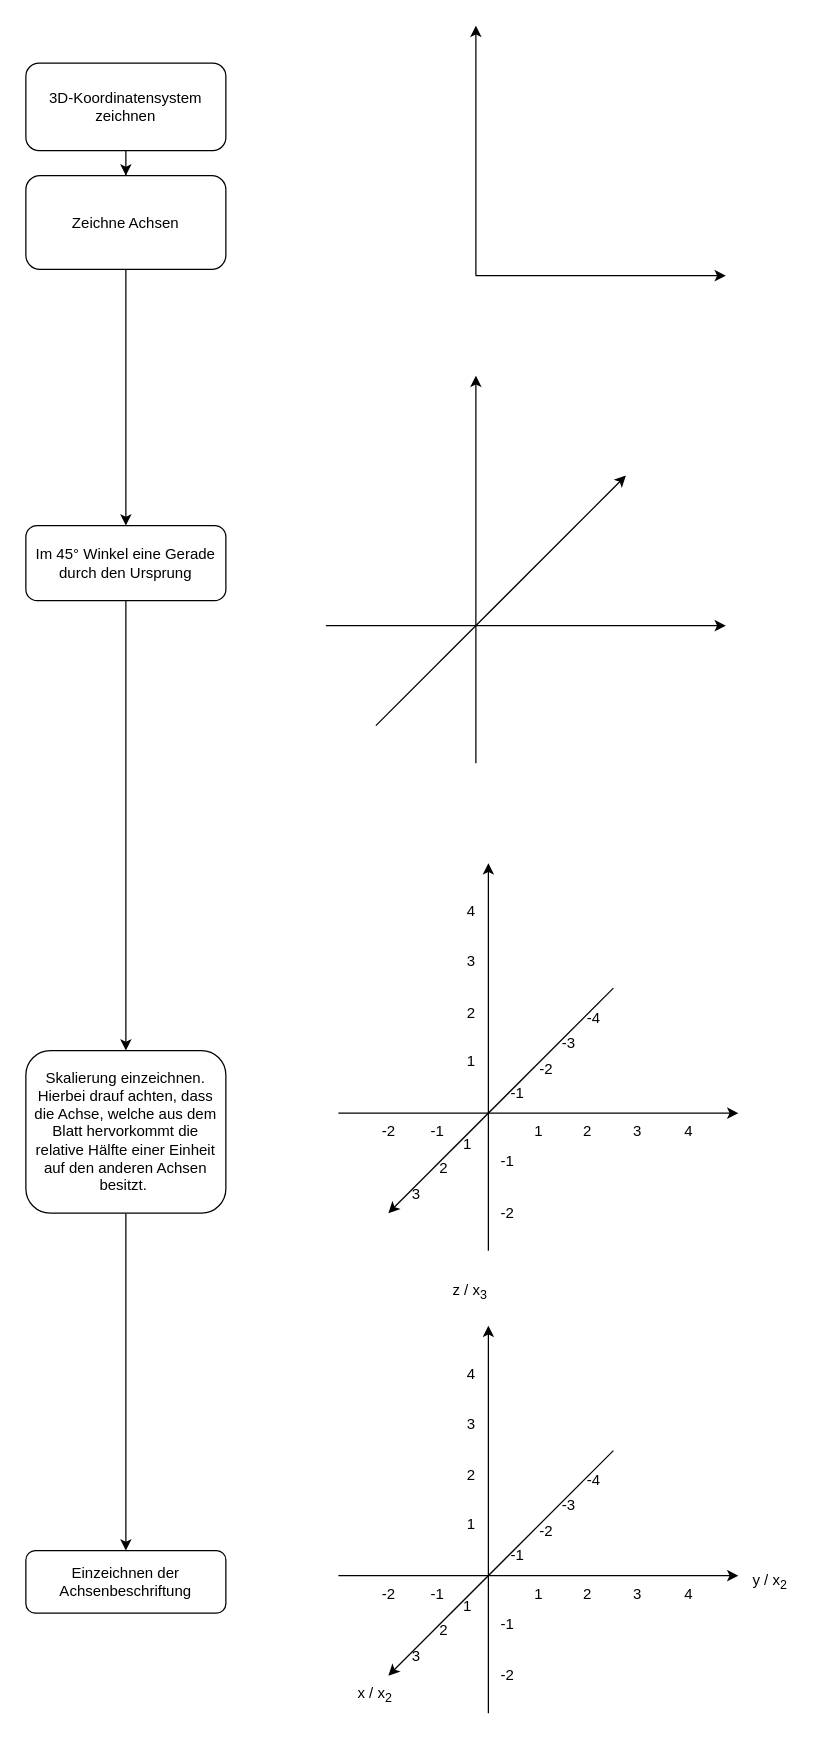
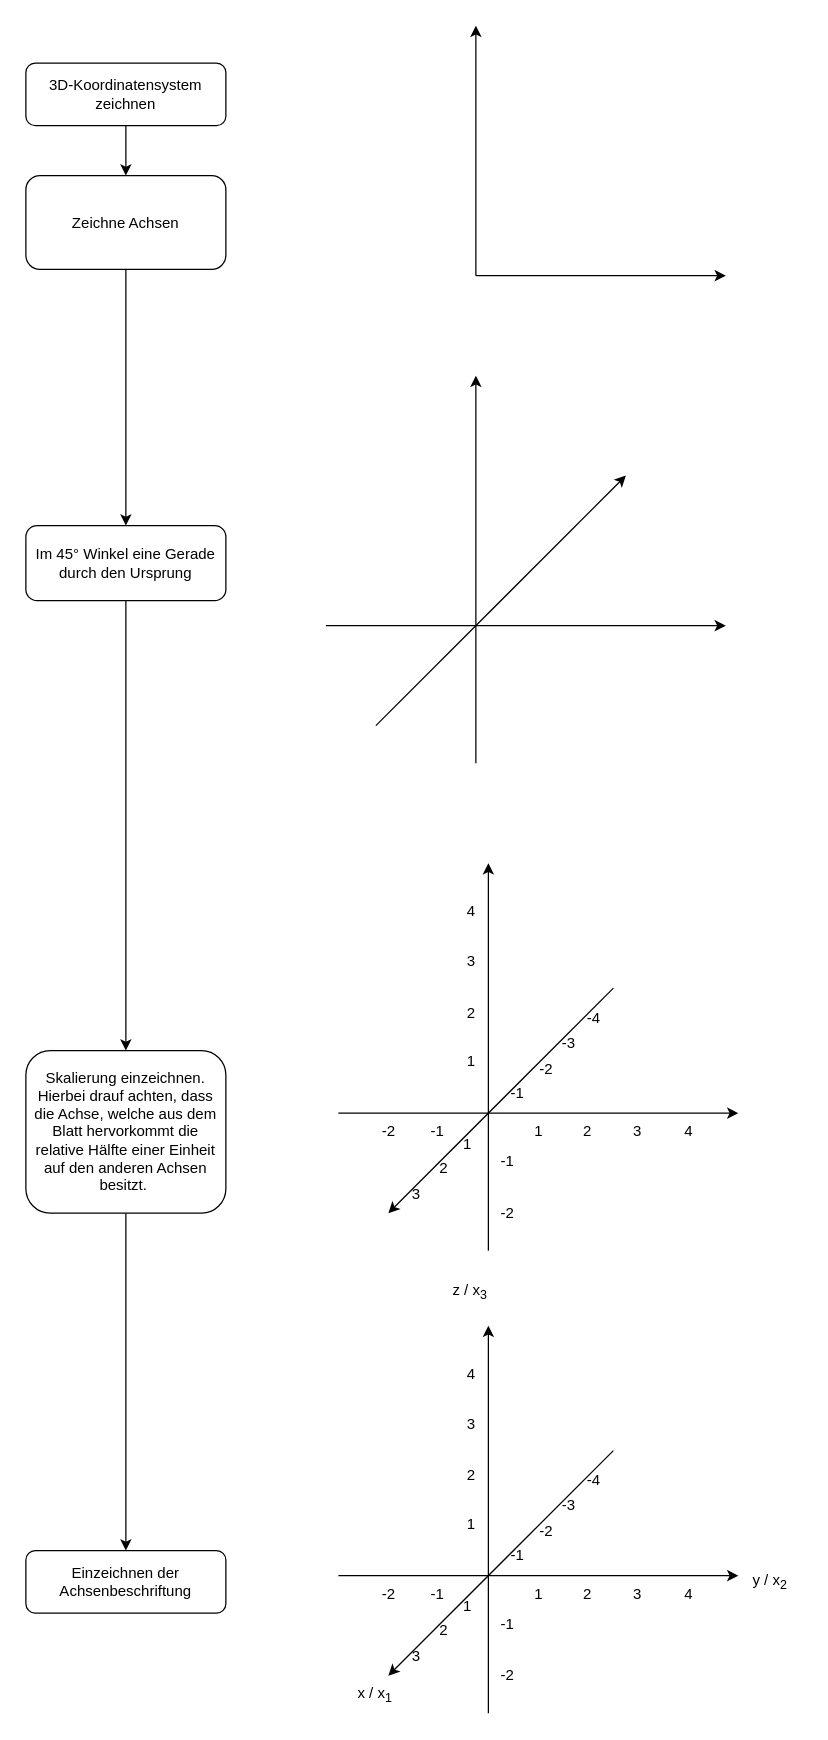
  <mxCell id="0" />
  <mxCell id="1" parent="0" />
  <mxCell id="2" value="" style="edgeStyle=orthogonalEdgeStyle;rounded=0;orthogonalLoop=1;jettySize=auto;html=1;" edge="1" parent="1" source="3" target="5"><mxGeometry relative="1" as="geometry" /></mxCell>
- <mxCell id="3" value="3D-Koordinatensystem zeichnen" style="rounded=1;whiteSpace=wrap;html=1;fontSize=12;glass=0;strokeWidth=1;shadow=0;" parent="1" vertex="1"><mxGeometry x="20" y="50" width="160" height="70" as="geometry" /></mxCell>
+ <mxCell id="3" value="3D-Koordinatensystem zeichnen" style="rounded=1;whiteSpace=wrap;html=1;fontSize=12;glass=0;strokeWidth=1;shadow=0;" parent="1" vertex="1"><mxGeometry x="20" y="50" width="160" height="50" as="geometry" /></mxCell>
  <mxCell id="4" style="edgeStyle=orthogonalEdgeStyle;rounded=0;orthogonalLoop=1;jettySize=auto;html=1;" edge="1" parent="1" source="5" target="7"><mxGeometry relative="1" as="geometry" /></mxCell>
  <mxCell id="5" value="Zeichne Achsen" style="rounded=1;whiteSpace=wrap;html=1;fontSize=12;glass=0;strokeWidth=1;shadow=0;" parent="1" vertex="1"><mxGeometry x="20" y="140" width="160" height="75" as="geometry" /></mxCell>
  <mxCell id="6" style="edgeStyle=orthogonalEdgeStyle;rounded=0;orthogonalLoop=1;jettySize=auto;html=1;" edge="1" parent="1" source="7" target="37"><mxGeometry relative="1" as="geometry" /></mxCell>
  <mxCell id="7" value="Im 45° Winkel eine Gerade durch den Ursprung" style="rounded=1;whiteSpace=wrap;html=1;" vertex="1" parent="1"><mxGeometry x="20" y="420" width="160" height="60" as="geometry" /></mxCell>
  <mxCell id="8" value="" style="endArrow=classic;html=1;rounded=0;" edge="1" parent="1"><mxGeometry width="50" height="50" relative="1" as="geometry"><mxPoint x="380" y="220" as="sourcePoint" /><mxPoint x="380" y="20" as="targetPoint" /></mxGeometry></mxCell>
  <mxCell id="9" value="" style="endArrow=classic;html=1;rounded=0;" edge="1" parent="1"><mxGeometry width="50" height="50" relative="1" as="geometry"><mxPoint x="380" y="220" as="sourcePoint" /><mxPoint x="580" y="220" as="targetPoint" /></mxGeometry></mxCell>
  <mxCell id="10" value="" style="group" vertex="1" connectable="0" parent="1"><mxGeometry x="270" y="690" width="320" height="310" as="geometry" /></mxCell>
  <mxCell id="11" value="" style="endArrow=classic;html=1;rounded=0;" edge="1" parent="10"><mxGeometry width="50" height="50" relative="1" as="geometry"><mxPoint x="120" y="310" as="sourcePoint" /><mxPoint x="120" as="targetPoint" /></mxGeometry></mxCell>
  <mxCell id="12" value="" style="endArrow=classic;html=1;rounded=0;" edge="1" parent="10"><mxGeometry width="50" height="50" relative="1" as="geometry"><mxPoint y="200" as="sourcePoint" /><mxPoint x="320" y="200" as="targetPoint" /></mxGeometry></mxCell>
  <mxCell id="13" value="" style="endArrow=none;html=1;rounded=0;startArrow=classic;startFill=1;endFill=0;" edge="1" parent="10"><mxGeometry width="50" height="50" relative="1" as="geometry"><mxPoint x="40" y="280" as="sourcePoint" /><mxPoint x="220" y="100" as="targetPoint" /></mxGeometry></mxCell>
  <mxCell id="14" value="1" style="text;html=1;align=center;verticalAlign=middle;whiteSpace=wrap;rounded=0;" vertex="1" parent="10"><mxGeometry x="100" y="144" width="13" height="30" as="geometry" /></mxCell>
  <mxCell id="15" value="2" style="text;html=1;align=center;verticalAlign=middle;whiteSpace=wrap;rounded=0;" vertex="1" parent="10"><mxGeometry x="100" y="105" width="13" height="30" as="geometry" /></mxCell>
  <mxCell id="16" value="3" style="text;html=1;align=center;verticalAlign=middle;whiteSpace=wrap;rounded=0;" vertex="1" parent="10"><mxGeometry x="100" y="64" width="13" height="30" as="geometry" /></mxCell>
  <mxCell id="17" value="4" style="text;html=1;align=center;verticalAlign=middle;whiteSpace=wrap;rounded=0;" vertex="1" parent="10"><mxGeometry x="100" y="24" width="13" height="30" as="geometry" /></mxCell>
  <mxCell id="18" value="1" style="text;html=1;align=center;verticalAlign=middle;whiteSpace=wrap;rounded=0;" vertex="1" parent="10"><mxGeometry x="154" y="200" width="13" height="30" as="geometry" /></mxCell>
  <mxCell id="19" value="2" style="text;html=1;align=center;verticalAlign=middle;whiteSpace=wrap;rounded=0;" vertex="1" parent="10"><mxGeometry x="193" y="200" width="13" height="30" as="geometry" /></mxCell>
  <mxCell id="20" value="3" style="text;html=1;align=center;verticalAlign=middle;whiteSpace=wrap;rounded=0;" vertex="1" parent="10"><mxGeometry x="233" y="200" width="13" height="30" as="geometry" /></mxCell>
  <mxCell id="21" value="4" style="text;html=1;align=center;verticalAlign=middle;whiteSpace=wrap;rounded=0;" vertex="1" parent="10"><mxGeometry x="274" y="200" width="13" height="30" as="geometry" /></mxCell>
  <mxCell id="22" value="-1" style="text;html=1;align=center;verticalAlign=middle;whiteSpace=wrap;rounded=0;" vertex="1" parent="10"><mxGeometry x="73" y="200" width="13" height="30" as="geometry" /></mxCell>
  <mxCell id="23" value="-2" style="text;html=1;align=center;verticalAlign=middle;whiteSpace=wrap;rounded=0;" vertex="1" parent="10"><mxGeometry x="34" y="200" width="13" height="30" as="geometry" /></mxCell>
  <mxCell id="24" value="-1" style="text;html=1;align=center;verticalAlign=middle;whiteSpace=wrap;rounded=0;" vertex="1" parent="10"><mxGeometry x="129" y="224" width="13" height="30" as="geometry" /></mxCell>
  <mxCell id="25" value="-2" style="text;html=1;align=center;verticalAlign=middle;whiteSpace=wrap;rounded=0;" vertex="1" parent="10"><mxGeometry x="129" y="265" width="13" height="30" as="geometry" /></mxCell>
  <mxCell id="26" value="-1" style="text;html=1;align=center;verticalAlign=middle;whiteSpace=wrap;rounded=0;" vertex="1" parent="10"><mxGeometry x="137" y="169" width="13" height="30" as="geometry" /></mxCell>
  <mxCell id="27" value="-2" style="text;html=1;align=center;verticalAlign=middle;whiteSpace=wrap;rounded=0;" vertex="1" parent="10"><mxGeometry x="160" y="150" width="13" height="30" as="geometry" /></mxCell>
  <mxCell id="28" value="-3" style="text;html=1;align=center;verticalAlign=middle;whiteSpace=wrap;rounded=0;" vertex="1" parent="10"><mxGeometry x="178" y="129" width="13" height="30" as="geometry" /></mxCell>
  <mxCell id="29" value="-4" style="text;html=1;align=center;verticalAlign=middle;whiteSpace=wrap;rounded=0;" vertex="1" parent="10"><mxGeometry x="198" y="109" width="13" height="30" as="geometry" /></mxCell>
  <mxCell id="30" value="1" style="text;html=1;align=center;verticalAlign=middle;whiteSpace=wrap;rounded=0;" vertex="1" parent="10"><mxGeometry x="97" y="210" width="13" height="30" as="geometry" /></mxCell>
  <mxCell id="31" value="2" style="text;html=1;align=center;verticalAlign=middle;whiteSpace=wrap;rounded=0;" vertex="1" parent="10"><mxGeometry x="78" y="229" width="13" height="30" as="geometry" /></mxCell>
  <mxCell id="32" value="3" style="text;html=1;align=center;verticalAlign=middle;whiteSpace=wrap;rounded=0;" vertex="1" parent="10"><mxGeometry x="56" y="250" width="13" height="30" as="geometry" /></mxCell>
  <mxCell id="33" value="" style="endArrow=classic;html=1;rounded=0;" edge="1" parent="1"><mxGeometry width="50" height="50" relative="1" as="geometry"><mxPoint x="380" y="610" as="sourcePoint" /><mxPoint x="380" y="300" as="targetPoint" /></mxGeometry></mxCell>
  <mxCell id="34" value="" style="endArrow=classic;html=1;rounded=0;" edge="1" parent="1"><mxGeometry width="50" height="50" relative="1" as="geometry"><mxPoint x="260" y="500" as="sourcePoint" /><mxPoint x="580" y="500" as="targetPoint" /></mxGeometry></mxCell>
  <mxCell id="35" value="" style="endArrow=classic;html=1;rounded=0;" edge="1" parent="1"><mxGeometry width="50" height="50" relative="1" as="geometry"><mxPoint x="300" y="580" as="sourcePoint" /><mxPoint x="500" y="380" as="targetPoint" /></mxGeometry></mxCell>
  <mxCell id="36" style="edgeStyle=orthogonalEdgeStyle;rounded=0;orthogonalLoop=1;jettySize=auto;html=1;" edge="1" parent="1" source="37" target="62"><mxGeometry relative="1" as="geometry" /></mxCell>
  <mxCell id="37" value="Skalierung einzeichnen. Hierbei drauf achten, dass die Achse, welche aus dem Blatt hervorkommt die relative Hälfte einer Einheit auf den anderen Achsen besitzt.&amp;nbsp;" style="rounded=1;whiteSpace=wrap;html=1;" vertex="1" parent="1"><mxGeometry x="20" y="840" width="160" height="130" as="geometry" /></mxCell>
  <mxCell id="38" value="" style="group" vertex="1" connectable="0" parent="1"><mxGeometry x="270" y="1060" width="320" height="310" as="geometry" /></mxCell>
  <mxCell id="39" value="" style="endArrow=classic;html=1;rounded=0;" edge="1" parent="38"><mxGeometry width="50" height="50" relative="1" as="geometry"><mxPoint x="120" y="310" as="sourcePoint" /><mxPoint x="120" as="targetPoint" /></mxGeometry></mxCell>
  <mxCell id="40" value="" style="endArrow=classic;html=1;rounded=0;" edge="1" parent="38"><mxGeometry width="50" height="50" relative="1" as="geometry"><mxPoint y="200" as="sourcePoint" /><mxPoint x="320" y="200" as="targetPoint" /></mxGeometry></mxCell>
  <mxCell id="41" value="" style="endArrow=none;html=1;rounded=0;startArrow=classic;startFill=1;endFill=0;" edge="1" parent="38"><mxGeometry width="50" height="50" relative="1" as="geometry"><mxPoint x="40" y="280" as="sourcePoint" /><mxPoint x="220" y="100" as="targetPoint" /></mxGeometry></mxCell>
  <mxCell id="42" value="1" style="text;html=1;align=center;verticalAlign=middle;whiteSpace=wrap;rounded=0;" vertex="1" parent="38"><mxGeometry x="100" y="144" width="13" height="30" as="geometry" /></mxCell>
  <mxCell id="43" value="2" style="text;html=1;align=center;verticalAlign=middle;whiteSpace=wrap;rounded=0;" vertex="1" parent="38"><mxGeometry x="100" y="105" width="13" height="30" as="geometry" /></mxCell>
  <mxCell id="44" value="3" style="text;html=1;align=center;verticalAlign=middle;whiteSpace=wrap;rounded=0;" vertex="1" parent="38"><mxGeometry x="100" y="64" width="13" height="30" as="geometry" /></mxCell>
  <mxCell id="45" value="4" style="text;html=1;align=center;verticalAlign=middle;whiteSpace=wrap;rounded=0;" vertex="1" parent="38"><mxGeometry x="100" y="24" width="13" height="30" as="geometry" /></mxCell>
  <mxCell id="46" value="1" style="text;html=1;align=center;verticalAlign=middle;whiteSpace=wrap;rounded=0;" vertex="1" parent="38"><mxGeometry x="154" y="200" width="13" height="30" as="geometry" /></mxCell>
  <mxCell id="47" value="2" style="text;html=1;align=center;verticalAlign=middle;whiteSpace=wrap;rounded=0;" vertex="1" parent="38"><mxGeometry x="193" y="200" width="13" height="30" as="geometry" /></mxCell>
  <mxCell id="48" value="3" style="text;html=1;align=center;verticalAlign=middle;whiteSpace=wrap;rounded=0;" vertex="1" parent="38"><mxGeometry x="233" y="200" width="13" height="30" as="geometry" /></mxCell>
  <mxCell id="49" value="4" style="text;html=1;align=center;verticalAlign=middle;whiteSpace=wrap;rounded=0;" vertex="1" parent="38"><mxGeometry x="274" y="200" width="13" height="30" as="geometry" /></mxCell>
  <mxCell id="50" value="-1" style="text;html=1;align=center;verticalAlign=middle;whiteSpace=wrap;rounded=0;" vertex="1" parent="38"><mxGeometry x="73" y="200" width="13" height="30" as="geometry" /></mxCell>
  <mxCell id="51" value="-2" style="text;html=1;align=center;verticalAlign=middle;whiteSpace=wrap;rounded=0;" vertex="1" parent="38"><mxGeometry x="34" y="200" width="13" height="30" as="geometry" /></mxCell>
  <mxCell id="52" value="-1" style="text;html=1;align=center;verticalAlign=middle;whiteSpace=wrap;rounded=0;" vertex="1" parent="38"><mxGeometry x="129" y="224" width="13" height="30" as="geometry" /></mxCell>
  <mxCell id="53" value="-2" style="text;html=1;align=center;verticalAlign=middle;whiteSpace=wrap;rounded=0;" vertex="1" parent="38"><mxGeometry x="129" y="265" width="13" height="30" as="geometry" /></mxCell>
  <mxCell id="54" value="-1" style="text;html=1;align=center;verticalAlign=middle;whiteSpace=wrap;rounded=0;" vertex="1" parent="38"><mxGeometry x="137" y="169" width="13" height="30" as="geometry" /></mxCell>
  <mxCell id="55" value="-2" style="text;html=1;align=center;verticalAlign=middle;whiteSpace=wrap;rounded=0;" vertex="1" parent="38"><mxGeometry x="160" y="150" width="13" height="30" as="geometry" /></mxCell>
  <mxCell id="56" value="-3" style="text;html=1;align=center;verticalAlign=middle;whiteSpace=wrap;rounded=0;" vertex="1" parent="38"><mxGeometry x="178" y="129" width="13" height="30" as="geometry" /></mxCell>
  <mxCell id="57" value="-4" style="text;html=1;align=center;verticalAlign=middle;whiteSpace=wrap;rounded=0;" vertex="1" parent="38"><mxGeometry x="198" y="109" width="13" height="30" as="geometry" /></mxCell>
  <mxCell id="58" value="1" style="text;html=1;align=center;verticalAlign=middle;whiteSpace=wrap;rounded=0;" vertex="1" parent="38"><mxGeometry x="97" y="210" width="13" height="30" as="geometry" /></mxCell>
  <mxCell id="59" value="2" style="text;html=1;align=center;verticalAlign=middle;whiteSpace=wrap;rounded=0;" vertex="1" parent="38"><mxGeometry x="78" y="229" width="13" height="30" as="geometry" /></mxCell>
  <mxCell id="60" value="3" style="text;html=1;align=center;verticalAlign=middle;whiteSpace=wrap;rounded=0;" vertex="1" parent="38"><mxGeometry x="56" y="250" width="13" height="30" as="geometry" /></mxCell>
- <mxCell id="61" value="x / x&lt;sub&gt;2&lt;/sub&gt;" style="text;html=1;align=center;verticalAlign=middle;resizable=0;points=[];autosize=1;strokeColor=none;fillColor=none;" vertex="1" parent="38"><mxGeometry x="4" y="280" width="50" height="30" as="geometry" /></mxCell>
+ <mxCell id="61" value="x / x&lt;sub&gt;1&lt;/sub&gt;" style="text;html=1;align=center;verticalAlign=middle;resizable=0;points=[];autosize=1;strokeColor=none;fillColor=none;" vertex="1" parent="38"><mxGeometry x="4" y="280" width="50" height="30" as="geometry" /></mxCell>
  <mxCell id="62" value="Einzeichnen der Achsenbeschriftung" style="rounded=1;whiteSpace=wrap;html=1;" vertex="1" parent="1"><mxGeometry x="20" y="1240" width="160" height="50" as="geometry" /></mxCell>
  <mxCell id="63" value="y / x&lt;sub&gt;2&lt;/sub&gt;" style="text;html=1;align=center;verticalAlign=middle;resizable=0;points=[];autosize=1;strokeColor=none;fillColor=none;" vertex="1" parent="1"><mxGeometry x="590" y="1250" width="50" height="30" as="geometry" /></mxCell>
  <mxCell id="64" value="z / x&lt;sub&gt;3&lt;/sub&gt;" style="text;html=1;align=center;verticalAlign=middle;resizable=0;points=[];autosize=1;strokeColor=none;fillColor=none;" vertex="1" parent="1"><mxGeometry x="350" y="1018" width="50" height="30" as="geometry" /></mxCell>
